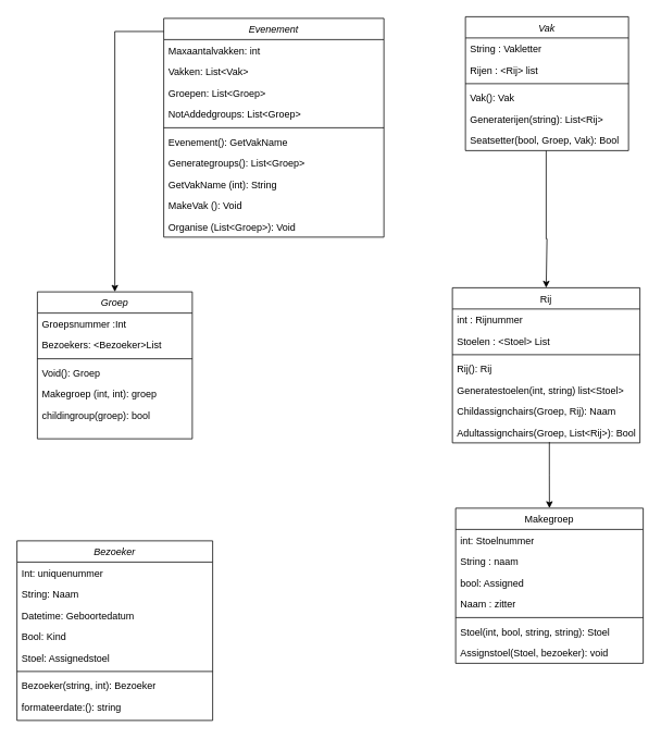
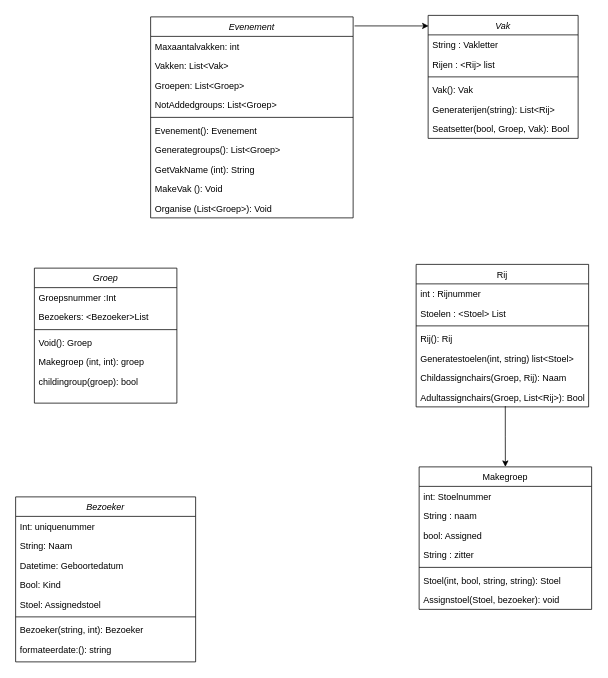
  <mxCell id="0" />
  <mxCell id="1" parent="0" />
- <mxCell id="2" style="edgeStyle=orthogonalEdgeStyle;rounded=0;orthogonalLoop=1;jettySize=auto;html=1;entryX=0.5;entryY=0;entryDx=0;entryDy=0;" parent="1" source="3" target="11" edge="1"><mxGeometry relative="1" as="geometry"><Array as="points"><mxPoint x="669" y="292" /><mxPoint x="670" y="292" /></Array><mxPoint x="240" y="332" as="targetPoint" /></mxGeometry></mxCell>
  <mxCell id="3" value="Vak" style="swimlane;fontStyle=2;align=center;verticalAlign=top;childLayout=stackLayout;horizontal=1;startSize=26;horizontalStack=0;resizeParent=1;resizeLast=0;collapsible=1;marginBottom=0;rounded=0;shadow=0;strokeWidth=1;" parent="1" vertex="1"><mxGeometry x="570" y="20" width="200" height="164" as="geometry"><mxRectangle x="230" y="140" width="160" height="26" as="alternateBounds" /></mxGeometry></mxCell>
  <mxCell id="4" value="String : Vakletter" style="text;align=left;verticalAlign=top;spacingLeft=4;spacingRight=4;overflow=hidden;rotatable=0;points=[[0,0.5],[1,0.5]];portConstraint=eastwest;" parent="3" vertex="1"><mxGeometry y="26" width="200" height="26" as="geometry" /></mxCell>
  <mxCell id="5" value="Rijen : &lt;Rij&gt; list " style="text;align=left;verticalAlign=top;spacingLeft=4;spacingRight=4;overflow=hidden;rotatable=0;points=[[0,0.5],[1,0.5]];portConstraint=eastwest;rounded=0;shadow=0;html=0;" parent="3" vertex="1"><mxGeometry y="52" width="200" height="26" as="geometry" /></mxCell>
  <mxCell id="6" value="" style="line;html=1;strokeWidth=1;align=left;verticalAlign=middle;spacingTop=-1;spacingLeft=3;spacingRight=3;rotatable=0;labelPosition=right;points=[];portConstraint=eastwest;" parent="3" vertex="1"><mxGeometry y="78" width="200" height="8" as="geometry" /></mxCell>
  <mxCell id="7" value="Vak(): Vak" style="text;align=left;verticalAlign=top;spacingLeft=4;spacingRight=4;overflow=hidden;rotatable=0;points=[[0,0.5],[1,0.5]];portConstraint=eastwest;" parent="3" vertex="1"><mxGeometry y="86" width="200" height="26" as="geometry" /></mxCell>
  <mxCell id="8" value="Generaterijen(string): List&lt;Rij&gt;" style="text;align=left;verticalAlign=top;spacingLeft=4;spacingRight=4;overflow=hidden;rotatable=0;points=[[0,0.5],[1,0.5]];portConstraint=eastwest;" parent="3" vertex="1"><mxGeometry y="112" width="200" height="26" as="geometry" /></mxCell>
  <mxCell id="9" value="Seatsetter(bool, Groep, Vak): Bool" style="text;align=left;verticalAlign=top;spacingLeft=4;spacingRight=4;overflow=hidden;rotatable=0;points=[[0,0.5],[1,0.5]];portConstraint=eastwest;" parent="3" vertex="1"><mxGeometry y="138" width="200" height="26" as="geometry" /></mxCell>
  <mxCell id="10" style="edgeStyle=orthogonalEdgeStyle;rounded=0;orthogonalLoop=1;jettySize=auto;html=1;entryX=0.5;entryY=0;entryDx=0;entryDy=0;exitX=0.517;exitY=0.962;exitDx=0;exitDy=0;exitPerimeter=0;" parent="1" source="18" target="19" edge="1"><mxGeometry relative="1" as="geometry"><mxPoint x="840" y="288" as="sourcePoint" /></mxGeometry></mxCell>
  <mxCell id="11" value="Rij" style="swimlane;fontStyle=0;align=center;verticalAlign=top;childLayout=stackLayout;horizontal=1;startSize=26;horizontalStack=0;resizeParent=1;resizeLast=0;collapsible=1;marginBottom=0;rounded=0;shadow=0;strokeWidth=1;" parent="1" vertex="1"><mxGeometry x="554" y="352" width="230" height="190" as="geometry"><mxRectangle x="550" y="140" width="160" height="26" as="alternateBounds" /></mxGeometry></mxCell>
  <mxCell id="12" value="int : Rijnummer" style="text;align=left;verticalAlign=top;spacingLeft=4;spacingRight=4;overflow=hidden;rotatable=0;points=[[0,0.5],[1,0.5]];portConstraint=eastwest;" parent="11" vertex="1"><mxGeometry y="26" width="230" height="26" as="geometry" /></mxCell>
  <mxCell id="13" value="Stoelen : &lt;Stoel&gt; List" style="text;align=left;verticalAlign=top;spacingLeft=4;spacingRight=4;overflow=hidden;rotatable=0;points=[[0,0.5],[1,0.5]];portConstraint=eastwest;" parent="11" vertex="1"><mxGeometry y="52" width="230" height="26" as="geometry" /></mxCell>
  <mxCell id="14" value="" style="line;html=1;strokeWidth=1;align=left;verticalAlign=middle;spacingTop=-1;spacingLeft=3;spacingRight=3;rotatable=0;labelPosition=right;points=[];portConstraint=eastwest;" parent="11" vertex="1"><mxGeometry y="78" width="230" height="8" as="geometry" /></mxCell>
  <mxCell id="15" value="Rij(): Rij" style="text;align=left;verticalAlign=top;spacingLeft=4;spacingRight=4;overflow=hidden;rotatable=0;points=[[0,0.5],[1,0.5]];portConstraint=eastwest;" parent="11" vertex="1"><mxGeometry y="86" width="230" height="26" as="geometry" /></mxCell>
  <mxCell id="16" value="Generatestoelen(int, string) list&lt;Stoel&gt; " style="text;align=left;verticalAlign=top;spacingLeft=4;spacingRight=4;overflow=hidden;rotatable=0;points=[[0,0.5],[1,0.5]];portConstraint=eastwest;" parent="11" vertex="1"><mxGeometry y="112" width="230" height="26" as="geometry" /></mxCell>
  <mxCell id="17" value="Childassignchairs(Groep, Rij): Naam" style="text;align=left;verticalAlign=top;spacingLeft=4;spacingRight=4;overflow=hidden;rotatable=0;points=[[0,0.5],[1,0.5]];portConstraint=eastwest;" parent="11" vertex="1"><mxGeometry y="138" width="230" height="26" as="geometry" /></mxCell>
  <mxCell id="18" value="Adultassignchairs(Groep, List&lt;Rij&gt;): Bool" style="text;align=left;verticalAlign=top;spacingLeft=4;spacingRight=4;overflow=hidden;rotatable=0;points=[[0,0.5],[1,0.5]];portConstraint=eastwest;" parent="11" vertex="1"><mxGeometry y="164" width="230" height="26" as="geometry" /></mxCell>
  <mxCell id="19" value="Makegroep" style="swimlane;fontStyle=0;align=center;verticalAlign=top;childLayout=stackLayout;horizontal=1;startSize=26;horizontalStack=0;resizeParent=1;resizeLast=0;collapsible=1;marginBottom=0;rounded=0;shadow=0;strokeWidth=1;" parent="1" vertex="1"><mxGeometry x="558" y="622" width="230" height="190" as="geometry"><mxRectangle x="550" y="140" width="160" height="26" as="alternateBounds" /></mxGeometry></mxCell>
  <mxCell id="20" value="int: Stoelnummer" style="text;align=left;verticalAlign=top;spacingLeft=4;spacingRight=4;overflow=hidden;rotatable=0;points=[[0,0.5],[1,0.5]];portConstraint=eastwest;" parent="19" vertex="1"><mxGeometry y="26" width="230" height="26" as="geometry" /></mxCell>
  <mxCell id="21" value="String : naam" style="text;align=left;verticalAlign=top;spacingLeft=4;spacingRight=4;overflow=hidden;rotatable=0;points=[[0,0.5],[1,0.5]];portConstraint=eastwest;" parent="19" vertex="1"><mxGeometry y="52" width="230" height="26" as="geometry" /></mxCell>
  <mxCell id="22" value="bool: Assigned" style="text;align=left;verticalAlign=top;spacingLeft=4;spacingRight=4;overflow=hidden;rotatable=0;points=[[0,0.5],[1,0.5]];portConstraint=eastwest;" parent="19" vertex="1"><mxGeometry y="78" width="230" height="26" as="geometry" /></mxCell>
- <mxCell id="23" value="Naam : zitter" style="text;align=left;verticalAlign=top;spacingLeft=4;spacingRight=4;overflow=hidden;rotatable=0;points=[[0,0.5],[1,0.5]];portConstraint=eastwest;" parent="19" vertex="1"><mxGeometry y="104" width="230" height="26" as="geometry" /></mxCell>
+ <mxCell id="23" value="String : zitter" style="text;align=left;verticalAlign=top;spacingLeft=4;spacingRight=4;overflow=hidden;rotatable=0;points=[[0,0.5],[1,0.5]];portConstraint=eastwest;" parent="19" vertex="1"><mxGeometry y="104" width="230" height="26" as="geometry" /></mxCell>
  <mxCell id="24" value="" style="line;html=1;strokeWidth=1;align=left;verticalAlign=middle;spacingTop=-1;spacingLeft=3;spacingRight=3;rotatable=0;labelPosition=right;points=[];portConstraint=eastwest;" parent="19" vertex="1"><mxGeometry y="130" width="230" height="8" as="geometry" /></mxCell>
  <mxCell id="25" value="Stoel(int, bool, string, string): Stoel" style="text;align=left;verticalAlign=top;spacingLeft=4;spacingRight=4;overflow=hidden;rotatable=0;points=[[0,0.5],[1,0.5]];portConstraint=eastwest;" parent="19" vertex="1"><mxGeometry y="138" width="230" height="26" as="geometry" /></mxCell>
  <mxCell id="26" value="Assignstoel(Stoel, bezoeker): void" style="text;align=left;verticalAlign=top;spacingLeft=4;spacingRight=4;overflow=hidden;rotatable=0;points=[[0,0.5],[1,0.5]];portConstraint=eastwest;" parent="19" vertex="1"><mxGeometry y="164" width="230" height="26" as="geometry" /></mxCell>
  <mxCell id="27" value="Bezoeker" style="swimlane;fontStyle=2;align=center;verticalAlign=top;childLayout=stackLayout;horizontal=1;startSize=26;horizontalStack=0;resizeParent=1;resizeLast=0;collapsible=1;marginBottom=0;rounded=0;shadow=0;strokeWidth=1;" parent="1" vertex="1"><mxGeometry x="20" y="662" width="240" height="220" as="geometry"><mxRectangle x="230" y="140" width="160" height="26" as="alternateBounds" /></mxGeometry></mxCell>
  <mxCell id="28" value="Int: uniquenummer" style="text;align=left;verticalAlign=top;spacingLeft=4;spacingRight=4;overflow=hidden;rotatable=0;points=[[0,0.5],[1,0.5]];portConstraint=eastwest;rounded=0;shadow=0;html=0;" parent="27" vertex="1"><mxGeometry y="26" width="240" height="26" as="geometry" /></mxCell>
  <mxCell id="29" value="String: Naam" style="text;align=left;verticalAlign=top;spacingLeft=4;spacingRight=4;overflow=hidden;rotatable=0;points=[[0,0.5],[1,0.5]];portConstraint=eastwest;rounded=0;shadow=0;html=0;" parent="27" vertex="1"><mxGeometry y="52" width="240" height="26" as="geometry" /></mxCell>
  <mxCell id="30" value="Datetime: Geboortedatum" style="text;align=left;verticalAlign=top;spacingLeft=4;spacingRight=4;overflow=hidden;rotatable=0;points=[[0,0.5],[1,0.5]];portConstraint=eastwest;rounded=0;shadow=0;html=0;" parent="27" vertex="1"><mxGeometry y="78" width="240" height="26" as="geometry" /></mxCell>
  <mxCell id="31" value="Bool: Kind" style="text;align=left;verticalAlign=top;spacingLeft=4;spacingRight=4;overflow=hidden;rotatable=0;points=[[0,0.5],[1,0.5]];portConstraint=eastwest;rounded=0;shadow=0;html=0;" parent="27" vertex="1"><mxGeometry y="104" width="240" height="26" as="geometry" /></mxCell>
  <mxCell id="32" value="Stoel: Assignedstoel" style="text;align=left;verticalAlign=top;spacingLeft=4;spacingRight=4;overflow=hidden;rotatable=0;points=[[0,0.5],[1,0.5]];portConstraint=eastwest;rounded=0;shadow=0;html=0;" parent="27" vertex="1"><mxGeometry y="130" width="240" height="26" as="geometry" /></mxCell>
  <mxCell id="33" value="" style="line;html=1;strokeWidth=1;align=left;verticalAlign=middle;spacingTop=-1;spacingLeft=3;spacingRight=3;rotatable=0;labelPosition=right;points=[];portConstraint=eastwest;" parent="27" vertex="1"><mxGeometry y="156" width="240" height="8" as="geometry" /></mxCell>
  <mxCell id="34" value="Bezoeker(string, int): Bezoeker" style="text;align=left;verticalAlign=top;spacingLeft=4;spacingRight=4;overflow=hidden;rotatable=0;points=[[0,0.5],[1,0.5]];portConstraint=eastwest;" parent="27" vertex="1"><mxGeometry y="164" width="240" height="26" as="geometry" /></mxCell>
  <mxCell id="35" value="formateerdate:(): string" style="text;align=left;verticalAlign=top;spacingLeft=4;spacingRight=4;overflow=hidden;rotatable=0;points=[[0,0.5],[1,0.5]];portConstraint=eastwest;" parent="27" vertex="1"><mxGeometry y="190" width="240" height="26" as="geometry" /></mxCell>
- <mxCell id="37" style="edgeStyle=orthogonalEdgeStyle;rounded=0;orthogonalLoop=1;jettySize=auto;html=1;entryX=0.5;entryY=0;entryDx=0;entryDy=0;exitX=0.011;exitY=0.06;exitDx=0;exitDy=0;exitPerimeter=0;" parent="1" source="38" target="49" edge="1"><mxGeometry relative="1" as="geometry"><Array as="points"><mxPoint x="140" y="38" /></Array></mxGeometry></mxCell>
+ <mxCell id="36" style="edgeStyle=orthogonalEdgeStyle;rounded=0;orthogonalLoop=1;jettySize=auto;html=1;entryX=0.003;entryY=0.086;entryDx=0;entryDy=0;entryPerimeter=0;exitX=1.007;exitY=0.045;exitDx=0;exitDy=0;exitPerimeter=0;" parent="1" source="38" target="3" edge="1"><mxGeometry relative="1" as="geometry"><mxPoint x="470" y="32" as="sourcePoint" /></mxGeometry></mxCell>
  <mxCell id="38" value="Evenement" style="swimlane;fontStyle=2;align=center;verticalAlign=top;childLayout=stackLayout;horizontal=1;startSize=26;horizontalStack=0;resizeParent=1;resizeLast=0;collapsible=1;marginBottom=0;rounded=0;shadow=0;strokeWidth=1;" parent="1" vertex="1"><mxGeometry x="200" y="22" width="270" height="268" as="geometry"><mxRectangle x="230" y="140" width="160" height="26" as="alternateBounds" /></mxGeometry></mxCell>
  <mxCell id="39" value="Maxaantalvakken: int" style="text;align=left;verticalAlign=top;spacingLeft=4;spacingRight=4;overflow=hidden;rotatable=0;points=[[0,0.5],[1,0.5]];portConstraint=eastwest;rounded=0;shadow=0;html=0;" parent="38" vertex="1"><mxGeometry y="26" width="270" height="26" as="geometry" /></mxCell>
  <mxCell id="40" value="Vakken: List&lt;Vak&gt;" style="text;align=left;verticalAlign=top;spacingLeft=4;spacingRight=4;overflow=hidden;rotatable=0;points=[[0,0.5],[1,0.5]];portConstraint=eastwest;rounded=0;shadow=0;html=0;" parent="38" vertex="1"><mxGeometry y="52" width="270" height="26" as="geometry" /></mxCell>
  <mxCell id="41" value="Groepen: List&lt;Groep&gt;" style="text;align=left;verticalAlign=top;spacingLeft=4;spacingRight=4;overflow=hidden;rotatable=0;points=[[0,0.5],[1,0.5]];portConstraint=eastwest;rounded=0;shadow=0;html=0;" parent="38" vertex="1"><mxGeometry y="78" width="270" height="26" as="geometry" /></mxCell>
  <mxCell id="42" value="NotAddedgroups: List&lt;Groep&gt;" style="text;align=left;verticalAlign=top;spacingLeft=4;spacingRight=4;overflow=hidden;rotatable=0;points=[[0,0.5],[1,0.5]];portConstraint=eastwest;rounded=0;shadow=0;html=0;" parent="38" vertex="1"><mxGeometry y="104" width="270" height="26" as="geometry" /></mxCell>
  <mxCell id="43" value="" style="line;html=1;strokeWidth=1;align=left;verticalAlign=middle;spacingTop=-1;spacingLeft=3;spacingRight=3;rotatable=0;labelPosition=right;points=[];portConstraint=eastwest;" parent="38" vertex="1"><mxGeometry y="130" width="270" height="8" as="geometry" /></mxCell>
- <mxCell id="44" value="Evenement(): GetVakName" style="text;align=left;verticalAlign=top;spacingLeft=4;spacingRight=4;overflow=hidden;rotatable=0;points=[[0,0.5],[1,0.5]];portConstraint=eastwest;" parent="38" vertex="1"><mxGeometry y="138" width="270" height="26" as="geometry" /></mxCell>
+ <mxCell id="44" value="Evenement(): Evenement" style="text;align=left;verticalAlign=top;spacingLeft=4;spacingRight=4;overflow=hidden;rotatable=0;points=[[0,0.5],[1,0.5]];portConstraint=eastwest;" parent="38" vertex="1"><mxGeometry y="138" width="270" height="26" as="geometry" /></mxCell>
  <mxCell id="45" value="Generategroups(): List&lt;Groep&gt;" style="text;align=left;verticalAlign=top;spacingLeft=4;spacingRight=4;overflow=hidden;rotatable=0;points=[[0,0.5],[1,0.5]];portConstraint=eastwest;" parent="38" vertex="1"><mxGeometry y="164" width="270" height="26" as="geometry" /></mxCell>
  <mxCell id="46" value="GetVakName (int): String" style="text;align=left;verticalAlign=top;spacingLeft=4;spacingRight=4;overflow=hidden;rotatable=0;points=[[0,0.5],[1,0.5]];portConstraint=eastwest;" parent="38" vertex="1"><mxGeometry y="190" width="270" height="26" as="geometry" /></mxCell>
  <mxCell id="47" value="MakeVak (): Void" style="text;align=left;verticalAlign=top;spacingLeft=4;spacingRight=4;overflow=hidden;rotatable=0;points=[[0,0.5],[1,0.5]];portConstraint=eastwest;" parent="38" vertex="1"><mxGeometry y="216" width="270" height="26" as="geometry" /></mxCell>
  <mxCell id="48" value="Organise (List&lt;Groep&gt;): Void" style="text;align=left;verticalAlign=top;spacingLeft=4;spacingRight=4;overflow=hidden;rotatable=0;points=[[0,0.5],[1,0.5]];portConstraint=eastwest;" parent="38" vertex="1"><mxGeometry y="242" width="270" height="26" as="geometry" /></mxCell>
  <mxCell id="49" value="Groep" style="swimlane;fontStyle=2;align=center;verticalAlign=top;childLayout=stackLayout;horizontal=1;startSize=26;horizontalStack=0;resizeParent=1;resizeLast=0;collapsible=1;marginBottom=0;rounded=0;shadow=0;strokeWidth=1;" parent="1" vertex="1"><mxGeometry x="45" y="357" width="190" height="180" as="geometry"><mxRectangle x="230" y="140" width="160" height="26" as="alternateBounds" /></mxGeometry></mxCell>
  <mxCell id="50" value="Groepsnummer :Int" style="text;align=left;verticalAlign=top;spacingLeft=4;spacingRight=4;overflow=hidden;rotatable=0;points=[[0,0.5],[1,0.5]];portConstraint=eastwest;rounded=0;shadow=0;html=0;" parent="49" vertex="1"><mxGeometry y="26" width="190" height="26" as="geometry" /></mxCell>
  <mxCell id="51" value="Bezoekers: &lt;Bezoeker&gt;List" style="text;align=left;verticalAlign=top;spacingLeft=4;spacingRight=4;overflow=hidden;rotatable=0;points=[[0,0.5],[1,0.5]];portConstraint=eastwest;rounded=0;shadow=0;html=0;" parent="49" vertex="1"><mxGeometry y="52" width="190" height="26" as="geometry" /></mxCell>
  <mxCell id="52" value="" style="line;html=1;strokeWidth=1;align=left;verticalAlign=middle;spacingTop=-1;spacingLeft=3;spacingRight=3;rotatable=0;labelPosition=right;points=[];portConstraint=eastwest;" parent="49" vertex="1"><mxGeometry y="78" width="190" height="8" as="geometry" /></mxCell>
  <mxCell id="53" value="Void(): Groep" style="text;align=left;verticalAlign=top;spacingLeft=4;spacingRight=4;overflow=hidden;rotatable=0;points=[[0,0.5],[1,0.5]];portConstraint=eastwest;" parent="49" vertex="1"><mxGeometry y="86" width="190" height="26" as="geometry" /></mxCell>
  <mxCell id="54" value="Makegroep (int, int): groep" style="text;align=left;verticalAlign=top;spacingLeft=4;spacingRight=4;overflow=hidden;rotatable=0;points=[[0,0.5],[1,0.5]];portConstraint=eastwest;" parent="49" vertex="1"><mxGeometry y="112" width="190" height="26" as="geometry" /></mxCell>
  <mxCell id="55" value="childingroup(groep): bool" style="text;align=left;verticalAlign=top;spacingLeft=4;spacingRight=4;overflow=hidden;rotatable=0;points=[[0,0.5],[1,0.5]];portConstraint=eastwest;" parent="49" vertex="1"><mxGeometry y="138" width="190" height="26" as="geometry" /></mxCell>
